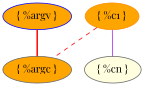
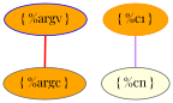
  graph {
    fontname="Playfair Display"
    node [color=gray40 fillcolor=orange fontname="Playfair Display" style=filled]
    edge [fontname="Playfair Display" style=invis]
    "{ %argc }"
    "{ %cn }" [fillcolor=lightyellow]
    "{ %argv }" [color=blue]
    "{ %c1 }" [color=darkorange]
    subgraph sub_1 {
      rank=same
      "{ %argc }"
      "{ %cn }"
    }
    subgraph sub_2 {
      rank=same
      "{ %argv }"
      "{ %c1 }"
    }
    "{ %argv }" -- "{ %argc }" [color=red style=bold]
    "{ %argv }" -- "{ %cn }"
    "{ %argv }" -- "{ %c1 }"
-   "{ %c1 }" -- "{ %argc }" [color=red style=dashed]
    "{ %c1 }" -- "{ %cn }" [color=purple style=solid]
  }
